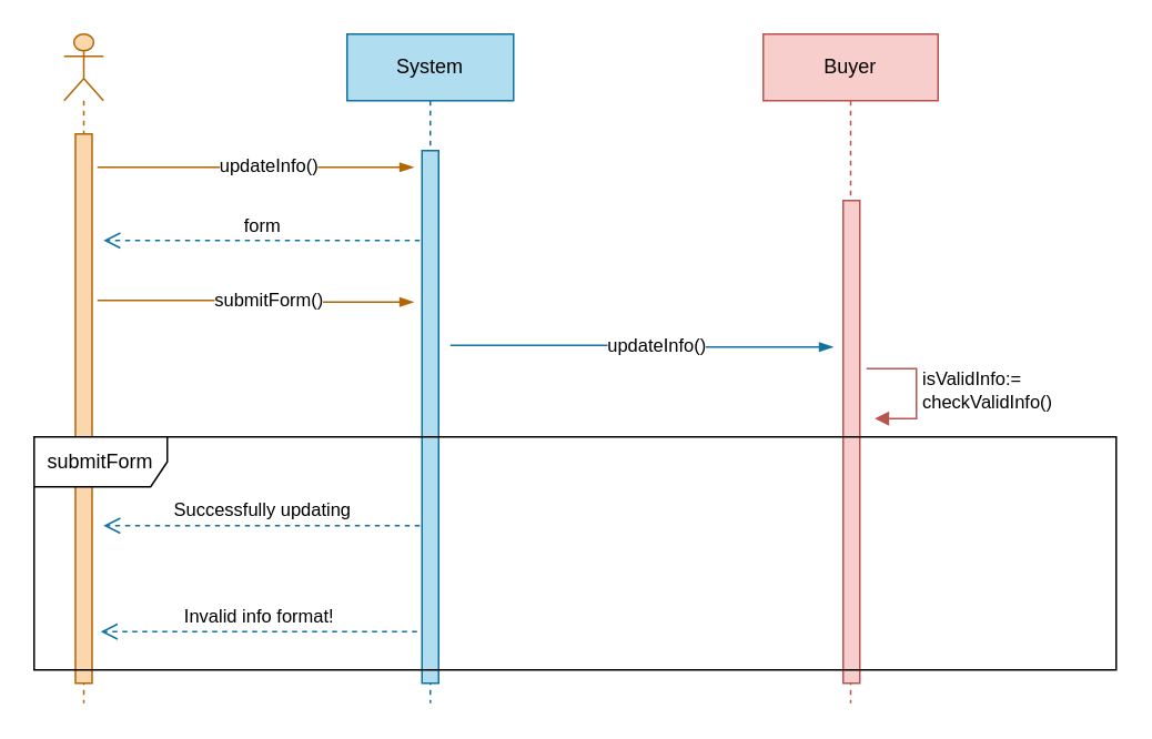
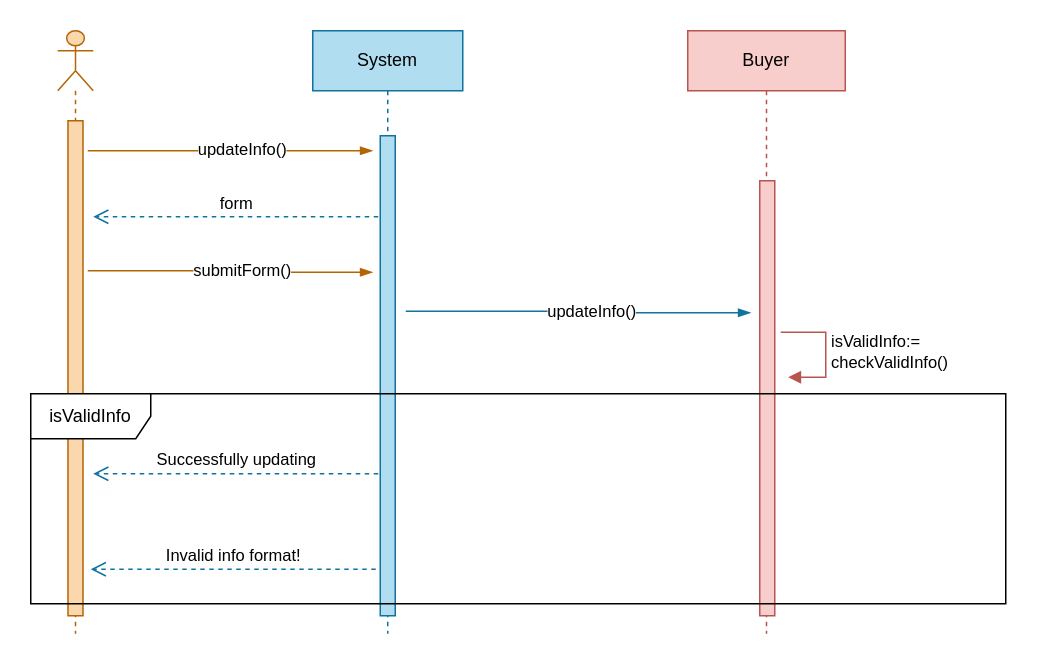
  <mxCell id="0" />
  <mxCell id="1" parent="0" />
  <mxCell id="2" value="" style="group" vertex="1" connectable="0" parent="1"><mxGeometry x="20" y="20" width="650" height="402" as="geometry" /></mxCell>
  <mxCell id="3" value="" style="shape=umlLifeline;perimeter=lifelinePerimeter;whiteSpace=wrap;html=1;container=1;dropTarget=0;collapsible=0;recursiveResize=0;outlineConnect=0;portConstraint=eastwest;newEdgeStyle={&quot;edgeStyle&quot;:&quot;elbowEdgeStyle&quot;,&quot;elbow&quot;:&quot;vertical&quot;,&quot;curved&quot;:0,&quot;rounded&quot;:0};participant=umlActor;fillColor=#fad7ac;strokeColor=#b46504;" parent="2" vertex="1"><mxGeometry x="18" width="23.67" height="402" as="geometry" /></mxCell>
  <mxCell id="4" value="" style="html=1;points=[];perimeter=orthogonalPerimeter;outlineConnect=0;targetShapes=umlLifeline;portConstraint=eastwest;newEdgeStyle={&quot;edgeStyle&quot;:&quot;elbowEdgeStyle&quot;,&quot;elbow&quot;:&quot;vertical&quot;,&quot;curved&quot;:0,&quot;rounded&quot;:0};fillColor=#fad7ac;strokeColor=#b46504;" parent="3" vertex="1"><mxGeometry x="6.83" y="60" width="10" height="330" as="geometry" /></mxCell>
  <mxCell id="5" value="System" style="shape=umlLifeline;perimeter=lifelinePerimeter;whiteSpace=wrap;html=1;container=1;dropTarget=0;collapsible=0;recursiveResize=0;outlineConnect=0;portConstraint=eastwest;newEdgeStyle={&quot;edgeStyle&quot;:&quot;elbowEdgeStyle&quot;,&quot;elbow&quot;:&quot;vertical&quot;,&quot;curved&quot;:0,&quot;rounded&quot;:0};fillColor=#b1ddf0;strokeColor=#10739e;" parent="2" vertex="1"><mxGeometry x="188" width="100" height="402" as="geometry" /></mxCell>
  <mxCell id="6" value="" style="html=1;points=[];perimeter=orthogonalPerimeter;outlineConnect=0;targetShapes=umlLifeline;portConstraint=eastwest;newEdgeStyle={&quot;edgeStyle&quot;:&quot;elbowEdgeStyle&quot;,&quot;elbow&quot;:&quot;vertical&quot;,&quot;curved&quot;:0,&quot;rounded&quot;:0};fillColor=#b1ddf0;strokeColor=#10739e;" parent="5" vertex="1"><mxGeometry x="45" y="70" width="10" height="320" as="geometry" /></mxCell>
  <mxCell id="7" value="Buyer" style="shape=umlLifeline;perimeter=lifelinePerimeter;whiteSpace=wrap;html=1;container=1;dropTarget=0;collapsible=0;recursiveResize=0;outlineConnect=0;portConstraint=eastwest;newEdgeStyle={&quot;edgeStyle&quot;:&quot;elbowEdgeStyle&quot;,&quot;elbow&quot;:&quot;vertical&quot;,&quot;curved&quot;:0,&quot;rounded&quot;:0};fillColor=#f8cecc;strokeColor=#b85450;" parent="2" vertex="1"><mxGeometry x="438" width="105" height="402" as="geometry" /></mxCell>
  <mxCell id="8" value="" style="html=1;points=[];perimeter=orthogonalPerimeter;outlineConnect=0;targetShapes=umlLifeline;portConstraint=eastwest;newEdgeStyle={&quot;edgeStyle&quot;:&quot;elbowEdgeStyle&quot;,&quot;elbow&quot;:&quot;vertical&quot;,&quot;curved&quot;:0,&quot;rounded&quot;:0};fillColor=#f8cecc;strokeColor=#b85450;" parent="7" vertex="1"><mxGeometry x="48" y="100" width="10" height="290" as="geometry" /></mxCell>
  <mxCell id="9" value="" style="edgeStyle=elbowEdgeStyle;fontSize=12;html=1;endArrow=blockThin;endFill=1;rounded=0;fillColor=#fad7ac;strokeColor=#b46504;" parent="2" edge="1"><mxGeometry width="160" relative="1" as="geometry"><mxPoint x="38" y="80" as="sourcePoint" /><mxPoint x="228" y="80" as="targetPoint" /></mxGeometry></mxCell>
  <mxCell id="10" value="updateInfo()" style="edgeLabel;html=1;align=center;verticalAlign=middle;resizable=0;points=[];" parent="9" vertex="1" connectable="0"><mxGeometry x="0.076" y="2" relative="1" as="geometry"><mxPoint as="offset" /></mxGeometry></mxCell>
  <mxCell id="11" value="" style="edgeStyle=elbowEdgeStyle;fontSize=12;html=1;endArrow=blockThin;endFill=1;rounded=0;fillColor=#fad7ac;strokeColor=#b46504;" parent="2" edge="1"><mxGeometry width="160" relative="1" as="geometry"><mxPoint x="38" y="160" as="sourcePoint" /><mxPoint x="228" y="161" as="targetPoint" /></mxGeometry></mxCell>
  <mxCell id="12" value="submitForm()" style="edgeLabel;html=1;align=center;verticalAlign=middle;resizable=0;points=[];" parent="11" vertex="1" connectable="0"><mxGeometry x="0.076" y="2" relative="1" as="geometry"><mxPoint as="offset" /></mxGeometry></mxCell>
  <mxCell id="13" value="form" style="html=1;verticalAlign=bottom;endArrow=open;dashed=1;endSize=8;edgeStyle=elbowEdgeStyle;elbow=vertical;curved=0;rounded=0;fillColor=#b1ddf0;strokeColor=#10739e;" parent="2" edge="1"><mxGeometry relative="1" as="geometry"><mxPoint x="231.67" y="124" as="sourcePoint" /><mxPoint x="41.67" y="124" as="targetPoint" /><Array as="points"><mxPoint x="191.67" y="124" /></Array></mxGeometry></mxCell>
  <mxCell id="14" value="" style="edgeStyle=elbowEdgeStyle;fontSize=12;html=1;endArrow=blockThin;endFill=1;rounded=0;fillColor=#b1ddf0;strokeColor=#10739e;" parent="2" edge="1"><mxGeometry width="160" relative="1" as="geometry"><mxPoint x="250" y="187" as="sourcePoint" /><mxPoint x="480" y="188" as="targetPoint" /></mxGeometry></mxCell>
  <mxCell id="15" value="updateInfo()" style="edgeLabel;html=1;align=center;verticalAlign=middle;resizable=0;points=[];" parent="14" vertex="1" connectable="0"><mxGeometry x="0.076" y="2" relative="1" as="geometry"><mxPoint as="offset" /></mxGeometry></mxCell>
  <mxCell id="16" value="isValidInfo:=&lt;br&gt;checkValidInfo()" style="html=1;align=left;spacingLeft=2;endArrow=block;rounded=0;edgeStyle=orthogonalEdgeStyle;curved=0;rounded=0;fillColor=#f8cecc;strokeColor=#b85450;" edge="1" parent="2"><mxGeometry relative="1" as="geometry"><mxPoint x="500" y="201" as="sourcePoint" /><Array as="points"><mxPoint x="530" y="231" /></Array><mxPoint x="505" y="231" as="targetPoint" /></mxGeometry></mxCell>
- <mxCell id="17" value="submitForm" style="shape=umlFrame;whiteSpace=wrap;html=1;pointerEvents=0;width=80;height=30;movable=1;resizable=1;rotatable=1;deletable=1;editable=1;locked=0;connectable=1;" vertex="1" parent="2"><mxGeometry y="242" width="650" height="140" as="geometry" /></mxCell>
+ <mxCell id="17" value="isValidInfo" style="shape=umlFrame;whiteSpace=wrap;html=1;pointerEvents=0;width=80;height=30;movable=1;resizable=1;rotatable=1;deletable=1;editable=1;locked=0;connectable=1;" vertex="1" parent="2"><mxGeometry y="242" width="650" height="140" as="geometry" /></mxCell>
  <mxCell id="18" value="Successfully updating" style="html=1;verticalAlign=bottom;endArrow=open;dashed=1;endSize=8;edgeStyle=elbowEdgeStyle;elbow=vertical;curved=0;rounded=0;fillColor=#b1ddf0;strokeColor=#10739e;" edge="1" parent="2"><mxGeometry relative="1" as="geometry"><mxPoint x="231.67" y="295.31" as="sourcePoint" /><mxPoint x="41.67" y="295.31" as="targetPoint" /><Array as="points"><mxPoint x="191.67" y="295.31" /></Array></mxGeometry></mxCell>
  <mxCell id="19" value="" style="line;strokeWidth=1;fillColor=none;align=left;verticalAlign=middle;spacingTop=-1;spacingLeft=3;spacingRight=3;rotatable=0;labelPosition=right;points=[];portConstraint=eastwest;strokeColor=inherit;dashed=1;" vertex="1" parent="2"><mxGeometry x="10" y="318" width="630" height="8" as="geometry" /></mxCell>
  <mxCell id="20" value="Invalid info format!" style="html=1;verticalAlign=bottom;endArrow=open;dashed=1;endSize=8;edgeStyle=elbowEdgeStyle;elbow=vertical;curved=0;rounded=0;fillColor=#b1ddf0;strokeColor=#10739e;" edge="1" parent="2"><mxGeometry relative="1" as="geometry"><mxPoint x="230" y="359" as="sourcePoint" /><mxPoint x="40" y="359" as="targetPoint" /><Array as="points"><mxPoint x="200" y="359" /></Array></mxGeometry></mxCell>
